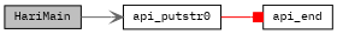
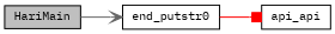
  digraph {
    fontname="IBM Plex Mono"
    rankdir=LR
    node [color=black fillcolor=white fontname="IBM Plex Mono" fontsize=10 shape=record style=filled]
    edge [fontname="IBM Plex Mono" fontsize=10 labelfontname=Helvetica labelfontsize=10 style=solid]
    n1 [fillcolor=grey75 fontcolor=black height=0.2 label=HariMain width=0.4]
-   n2 [height=0.2 label=api_putstr0 width=0.4]
-   n3 [height=0.2 label=api_end width=0.4]
+   n2 [height=0.2 label=end_putstr0 width=0.4]
+   n3 [height=0.2 label=api_api width=0.4]
    n1 -> n2 [arrowhead=vee color=gray40]
    n2 -> n3 [arrowhead=box color=red]
  }
